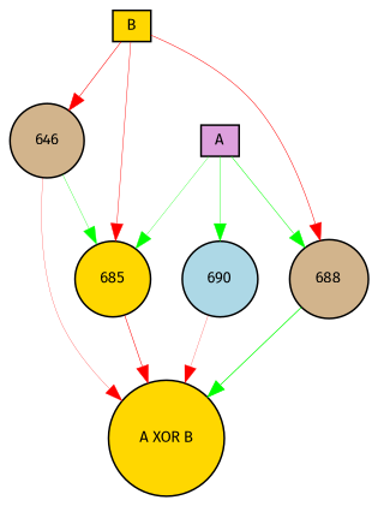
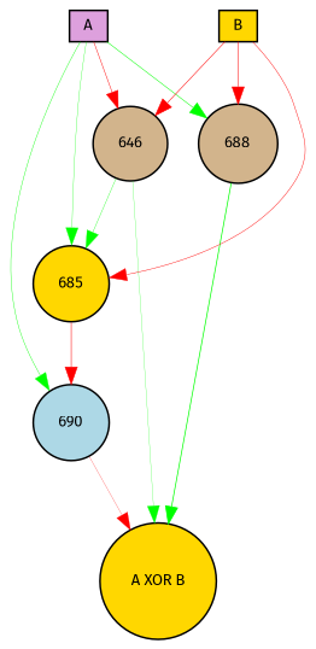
  digraph {
    fontname="Fira Sans"
    node [fillcolor=gold fontname="Fira Sans" fontsize=9 shape=circle style=filled]
    edge [color=green fontname="Fira Sans" style=solid]
    A [fillcolor=plum height=0.2 shape=box width=0.2]
    685 [height=0.2 width=0.2]
    n3 [fillcolor=tan height=0.2 label=646 width=0.2]
    688 [fillcolor=tan height=0.2 width=0.2]
    690 [fillcolor=lightblue height=0.2 width=0.2]
    "A XOR B" [height=0.2 width=0.2]
    B [height=0.2 shape=box width=0.2]
    A -> 685 [penwidth=0.20196361550411493]
+   A -> n3 [color=red penwidth=0.29720305462385543]
    A -> 688 [penwidth=0.32726728063089744]
    A -> 690 [penwidth=0.2626169633071028]
-   685 -> "A XOR B" [color=red penwidth=0.3459929783299656]
+   685 -> 690 [color=red penwidth=0.3459929783299656]
    n3 -> 685 [penwidth=0.21677741972064773]
-   n3 -> "A XOR B" [color=red penwidth=0.15587289883992742]
+   n3 -> "A XOR B" [penwidth=0.15587289883992742]
    688 -> "A XOR B" [penwidth=0.4810569927516155]
    690 -> "A XOR B" [color=red penwidth=0.14727407003766307]
    B -> 685 [color=red penwidth=0.2845003103408811]
    B -> n3 [color=red penwidth=0.3490444051369467]
    B -> 688 [color=red penwidth=0.3289496902207846]
  }
